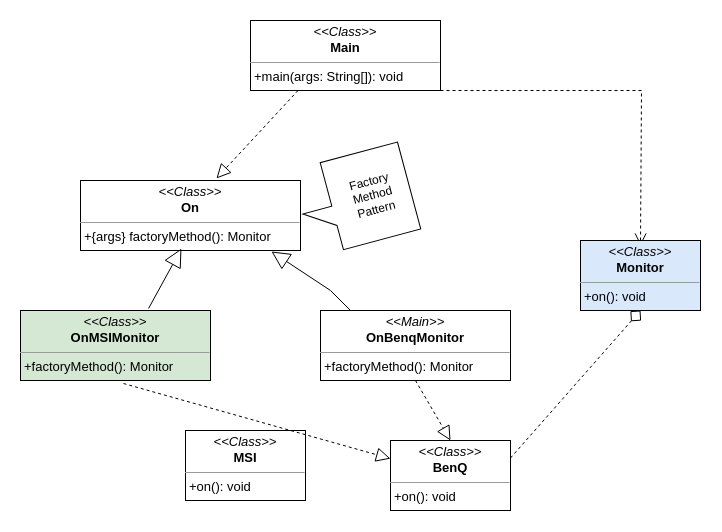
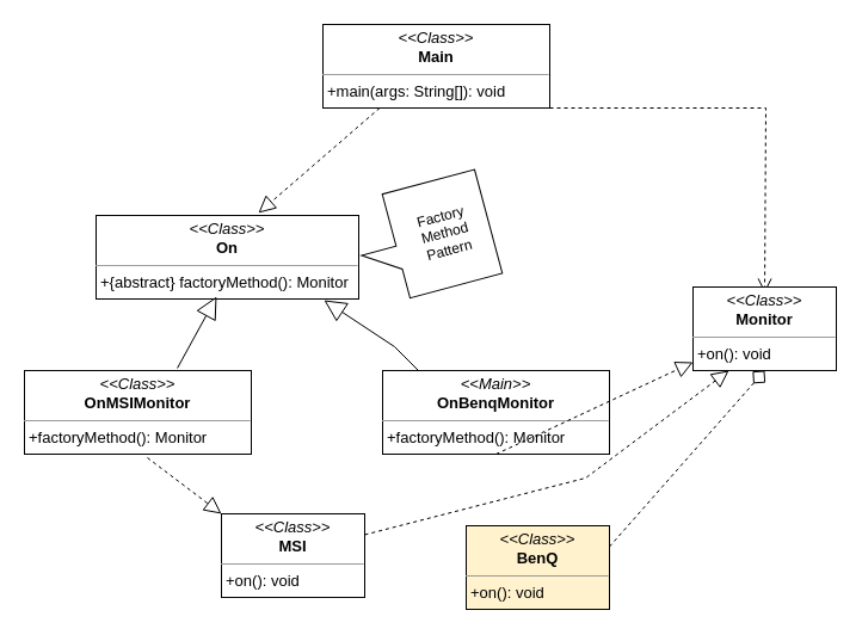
  <mxCell id="0" />
  <mxCell id="1" parent="0" />
  <mxCell id="2" style="edgeStyle=orthogonalEdgeStyle;rounded=0;html=1;dashed=1;labelBackgroundColor=none;startFill=0;endArrow=open;endFill=0;endSize=10;fontFamily=Verdana;fontSize=10;" parent="1" source="3" edge="1"><mxGeometry relative="1" as="geometry"><Array as="points"><mxPoint x="641" y="90" /></Array><mxPoint x="640" y="245" as="targetPoint" /></mxGeometry></mxCell>
- <mxCell id="3" value="&lt;p style=&quot;margin: 4px 0px 0px; text-align: center; font-size: 13px;&quot;&gt;&lt;font style=&quot;font-size: 13px;&quot;&gt;&lt;i style=&quot;&quot;&gt;&amp;lt;&amp;lt;Class&amp;gt;&amp;gt;&lt;/i&gt;&lt;br&gt;&lt;b style=&quot;&quot;&gt;Main&lt;/b&gt;&lt;/font&gt;&lt;/p&gt;&lt;hr style=&quot;font-size: 13px;&quot; size=&quot;1&quot;&gt;&lt;p style=&quot;margin: 0px 0px 0px 4px; font-size: 13px;&quot;&gt;&lt;font style=&quot;font-size: 13px;&quot;&gt;+main(args: String[]): void&lt;/font&gt;&lt;/p&gt;" style="verticalAlign=top;align=left;overflow=fill;fontSize=12;fontFamily=Helvetica;html=1;rounded=0;shadow=0;comic=0;labelBackgroundColor=none;strokeWidth=1" parent="1" vertex="1"><mxGeometry x="250" y="20" width="190" height="70" as="geometry" /></mxCell>
- <mxCell id="4" value="&lt;p style=&quot;margin: 4px 0px 0px; text-align: center; font-size: 13px;&quot;&gt;&lt;font style=&quot;font-size: 13px;&quot;&gt;&lt;i style=&quot;&quot;&gt;&amp;lt;&amp;lt;Class&amp;gt;&amp;gt;&lt;/i&gt;&lt;br&gt;&lt;b style=&quot;&quot;&gt;On&lt;/b&gt;&lt;/font&gt;&lt;/p&gt;&lt;hr style=&quot;font-size: 13px;&quot; size=&quot;1&quot;&gt;&lt;p style=&quot;margin: 0px 0px 0px 4px; font-size: 13px;&quot;&gt;&lt;font style=&quot;font-size: 13px;&quot;&gt;+{args} factoryMethod(): Monitor&lt;/font&gt;&lt;/p&gt;" style="verticalAlign=top;align=left;overflow=fill;fontSize=12;fontFamily=Helvetica;html=1;rounded=0;shadow=0;comic=0;labelBackgroundColor=none;strokeWidth=1" parent="1" vertex="1"><mxGeometry x="80" y="180" width="220" height="70" as="geometry" /></mxCell>
- <mxCell id="5" value="&lt;p style=&quot;margin: 4px 0px 0px; text-align: center;&quot;&gt;&lt;font style=&quot;&quot;&gt;&lt;i style=&quot;font-size: 13px;&quot;&gt;&amp;lt;&amp;lt;Class&amp;gt;&amp;gt;&lt;/i&gt;&lt;br&gt;&lt;span style=&quot;font-size: 13px;&quot;&gt;&lt;b&gt;OnMSIMonitor&lt;/b&gt;&lt;/span&gt;&lt;br&gt;&lt;/font&gt;&lt;/p&gt;&lt;hr style=&quot;font-size: 13px;&quot; size=&quot;1&quot;&gt;&lt;p style=&quot;margin: 0px 0px 0px 4px; font-size: 13px;&quot;&gt;&lt;font style=&quot;font-size: 13px;&quot;&gt;+factoryMethod(): Monitor&lt;/font&gt;&lt;/p&gt;" style="verticalAlign=top;align=left;overflow=fill;fontSize=12;fontFamily=Helvetica;html=1;rounded=0;shadow=0;comic=0;labelBackgroundColor=none;strokeWidth=1;fillColor=#d5e8d4;" parent="1" vertex="1"><mxGeometry x="20" y="310" width="190" height="70" as="geometry" /></mxCell>
+ <mxCell id="3" value="&lt;p style=&quot;margin: 4px 0px 0px; text-align: center; font-size: 13px;&quot;&gt;&lt;font style=&quot;font-size: 13px;&quot;&gt;&lt;i style=&quot;&quot;&gt;&amp;lt;&amp;lt;Class&amp;gt;&amp;gt;&lt;/i&gt;&lt;br&gt;&lt;b style=&quot;&quot;&gt;Main&lt;/b&gt;&lt;/font&gt;&lt;/p&gt;&lt;hr style=&quot;font-size: 13px;&quot; size=&quot;1&quot;&gt;&lt;p style=&quot;margin: 0px 0px 0px 4px; font-size: 13px;&quot;&gt;&lt;font style=&quot;font-size: 13px;&quot;&gt;+main(args: String[]): void&lt;/font&gt;&lt;/p&gt;" style="verticalAlign=top;align=left;overflow=fill;fontSize=12;fontFamily=Helvetica;html=1;rounded=0;shadow=0;comic=0;labelBackgroundColor=none;strokeWidth=1" parent="1" vertex="1"><mxGeometry x="270" y="20" width="190" height="70" as="geometry" /></mxCell>
+ <mxCell id="4" value="&lt;p style=&quot;margin: 4px 0px 0px; text-align: center; font-size: 13px;&quot;&gt;&lt;font style=&quot;font-size: 13px;&quot;&gt;&lt;i style=&quot;&quot;&gt;&amp;lt;&amp;lt;Class&amp;gt;&amp;gt;&lt;/i&gt;&lt;br&gt;&lt;b style=&quot;&quot;&gt;On&lt;/b&gt;&lt;/font&gt;&lt;/p&gt;&lt;hr style=&quot;font-size: 13px;&quot; size=&quot;1&quot;&gt;&lt;p style=&quot;margin: 0px 0px 0px 4px; font-size: 13px;&quot;&gt;&lt;font style=&quot;font-size: 13px;&quot;&gt;+{abstract} factoryMethod(): Monitor&lt;/font&gt;&lt;/p&gt;" style="verticalAlign=top;align=left;overflow=fill;fontSize=12;fontFamily=Helvetica;html=1;rounded=0;shadow=0;comic=0;labelBackgroundColor=none;strokeWidth=1" parent="1" vertex="1"><mxGeometry x="80" y="180" width="220" height="70" as="geometry" /></mxCell>
+ <mxCell id="5" value="&lt;p style=&quot;margin: 4px 0px 0px; text-align: center;&quot;&gt;&lt;font style=&quot;&quot;&gt;&lt;i style=&quot;font-size: 13px;&quot;&gt;&amp;lt;&amp;lt;Class&amp;gt;&amp;gt;&lt;/i&gt;&lt;br&gt;&lt;span style=&quot;font-size: 13px;&quot;&gt;&lt;b&gt;OnMSIMonitor&lt;/b&gt;&lt;/span&gt;&lt;br&gt;&lt;/font&gt;&lt;/p&gt;&lt;hr style=&quot;font-size: 13px;&quot; size=&quot;1&quot;&gt;&lt;p style=&quot;margin: 0px 0px 0px 4px; font-size: 13px;&quot;&gt;&lt;font style=&quot;font-size: 13px;&quot;&gt;+factoryMethod(): Monitor&lt;/font&gt;&lt;/p&gt;" style="verticalAlign=top;align=left;overflow=fill;fontSize=12;fontFamily=Helvetica;html=1;rounded=0;shadow=0;comic=0;labelBackgroundColor=none;strokeWidth=1" parent="1" vertex="1"><mxGeometry x="20" y="310" width="190" height="70" as="geometry" /></mxCell>
  <mxCell id="6" value="&lt;p style=&quot;margin: 4px 0px 0px; text-align: center; font-size: 13px;&quot;&gt;&lt;font style=&quot;font-size: 13px;&quot;&gt;&lt;i style=&quot;&quot;&gt;&amp;lt;&amp;lt;Class&amp;gt;&amp;gt;&lt;/i&gt;&lt;br&gt;&lt;b&gt;MSI&lt;/b&gt;&lt;/font&gt;&lt;/p&gt;&lt;hr style=&quot;font-size: 13px;&quot; size=&quot;1&quot;&gt;&lt;p style=&quot;margin: 0px 0px 0px 4px; font-size: 13px;&quot;&gt;&lt;font style=&quot;font-size: 13px;&quot;&gt;+on(): void&lt;/font&gt;&lt;/p&gt;" style="verticalAlign=top;align=left;overflow=fill;fontSize=12;fontFamily=Helvetica;html=1;rounded=0;shadow=0;comic=0;labelBackgroundColor=none;strokeWidth=1" parent="1" vertex="1"><mxGeometry x="185" y="430" width="120" height="70" as="geometry" /></mxCell>
- <mxCell id="7" value="&lt;p style=&quot;margin: 4px 0px 0px; text-align: center; font-size: 13px;&quot;&gt;&lt;font style=&quot;font-size: 13px;&quot;&gt;&lt;i style=&quot;&quot;&gt;&amp;lt;&amp;lt;Class&amp;gt;&amp;gt;&lt;/i&gt;&lt;br&gt;&lt;b style=&quot;&quot;&gt;BenQ&lt;/b&gt;&lt;/font&gt;&lt;/p&gt;&lt;hr style=&quot;font-size: 13px;&quot; size=&quot;1&quot;&gt;&lt;p style=&quot;margin: 0px 0px 0px 4px; font-size: 13px;&quot;&gt;&lt;font style=&quot;font-size: 13px;&quot;&gt;+on(): void&lt;/font&gt;&lt;/p&gt;" style="verticalAlign=top;align=left;overflow=fill;fontSize=12;fontFamily=Helvetica;html=1;rounded=0;shadow=0;comic=0;labelBackgroundColor=none;strokeWidth=1" parent="1" vertex="1"><mxGeometry x="390" y="440" width="120" height="70" as="geometry" /></mxCell>
- <mxCell id="8" value="&lt;p style=&quot;margin: 4px 0px 0px; text-align: center; font-size: 13px;&quot;&gt;&lt;font style=&quot;font-size: 13px;&quot;&gt;&lt;i style=&quot;&quot;&gt;&amp;lt;&amp;lt;Class&amp;gt;&amp;gt;&lt;/i&gt;&lt;br&gt;&lt;b style=&quot;&quot;&gt;Monitor&lt;/b&gt;&lt;/font&gt;&lt;/p&gt;&lt;hr style=&quot;font-size: 13px;&quot; size=&quot;1&quot;&gt;&lt;p style=&quot;margin: 0px 0px 0px 4px; font-size: 13px;&quot;&gt;&lt;font style=&quot;font-size: 13px;&quot;&gt;+on(): void&lt;/font&gt;&lt;/p&gt;" style="verticalAlign=top;align=left;overflow=fill;fontSize=12;fontFamily=Helvetica;html=1;rounded=0;shadow=0;comic=0;labelBackgroundColor=none;strokeWidth=1;fillColor=#dae8fc;" parent="1" vertex="1"><mxGeometry x="580" y="240" width="120" height="70" as="geometry" /></mxCell>
+ <mxCell id="7" value="&lt;p style=&quot;margin: 4px 0px 0px; text-align: center; font-size: 13px;&quot;&gt;&lt;font style=&quot;font-size: 13px;&quot;&gt;&lt;i style=&quot;&quot;&gt;&amp;lt;&amp;lt;Class&amp;gt;&amp;gt;&lt;/i&gt;&lt;br&gt;&lt;b style=&quot;&quot;&gt;BenQ&lt;/b&gt;&lt;/font&gt;&lt;/p&gt;&lt;hr style=&quot;font-size: 13px;&quot; size=&quot;1&quot;&gt;&lt;p style=&quot;margin: 0px 0px 0px 4px; font-size: 13px;&quot;&gt;&lt;font style=&quot;font-size: 13px;&quot;&gt;+on(): void&lt;/font&gt;&lt;/p&gt;" style="verticalAlign=top;align=left;overflow=fill;fontSize=12;fontFamily=Helvetica;html=1;rounded=0;shadow=0;comic=0;labelBackgroundColor=none;strokeWidth=1;fillColor=#fff2cc;" parent="1" vertex="1"><mxGeometry x="390" y="440" width="120" height="70" as="geometry" /></mxCell>
+ <mxCell id="8" value="&lt;p style=&quot;margin: 4px 0px 0px; text-align: center; font-size: 13px;&quot;&gt;&lt;font style=&quot;font-size: 13px;&quot;&gt;&lt;i style=&quot;&quot;&gt;&amp;lt;&amp;lt;Class&amp;gt;&amp;gt;&lt;/i&gt;&lt;br&gt;&lt;b style=&quot;&quot;&gt;Monitor&lt;/b&gt;&lt;/font&gt;&lt;/p&gt;&lt;hr style=&quot;font-size: 13px;&quot; size=&quot;1&quot;&gt;&lt;p style=&quot;margin: 0px 0px 0px 4px; font-size: 13px;&quot;&gt;&lt;font style=&quot;font-size: 13px;&quot;&gt;+on(): void&lt;/font&gt;&lt;/p&gt;" style="verticalAlign=top;align=left;overflow=fill;fontSize=12;fontFamily=Helvetica;html=1;rounded=0;shadow=0;comic=0;labelBackgroundColor=none;strokeWidth=1" parent="1" vertex="1"><mxGeometry x="580" y="240" width="120" height="70" as="geometry" /></mxCell>
  <mxCell id="9" value="&lt;p style=&quot;margin: 4px 0px 0px; text-align: center; font-size: 13px;&quot;&gt;&lt;font style=&quot;font-size: 13px;&quot;&gt;&lt;i style=&quot;&quot;&gt;&amp;lt;&amp;lt;Main&amp;gt;&amp;gt;&lt;/i&gt;&lt;br&gt;&lt;b style=&quot;&quot;&gt;OnBenqMonitor&lt;/b&gt;&lt;/font&gt;&lt;/p&gt;&lt;hr style=&quot;font-size: 13px;&quot; size=&quot;1&quot;&gt;&lt;p style=&quot;margin: 0px 0px 0px 4px; font-size: 13px;&quot;&gt;&lt;font style=&quot;font-size: 13px;&quot;&gt;+factoryMethod(): Monitor&lt;/font&gt;&lt;/p&gt;" style="verticalAlign=top;align=left;overflow=fill;fontSize=12;fontFamily=Helvetica;html=1;rounded=0;shadow=0;comic=0;labelBackgroundColor=none;strokeWidth=1" parent="1" vertex="1"><mxGeometry x="320" y="310" width="190" height="70" as="geometry" /></mxCell>
  <mxCell id="10" value="" style="endArrow=block;dashed=1;endFill=0;endSize=12;html=1;rounded=0;exitX=0.25;exitY=1;exitDx=0;exitDy=0;entryX=0.618;entryY=-0.029;entryDx=0;entryDy=0;entryPerimeter=0;" parent="1" source="3" target="4" edge="1"><mxGeometry width="160" relative="1" as="geometry"><mxPoint x="260" y="340" as="sourcePoint" /><mxPoint x="420" y="340" as="targetPoint" /></mxGeometry></mxCell>
  <mxCell id="11" value="" style="endArrow=block;endSize=16;endFill=0;html=1;rounded=0;exitX=0.674;exitY=-0.029;exitDx=0;exitDy=0;exitPerimeter=0;entryX=0.459;entryY=0.971;entryDx=0;entryDy=0;entryPerimeter=0;" parent="1" source="5" target="4" edge="1"><mxGeometry x="0.574" y="-98" width="160" relative="1" as="geometry"><mxPoint x="260" y="340" as="sourcePoint" /><mxPoint x="420" y="340" as="targetPoint" /><Array as="points" /><mxPoint as="offset" /></mxGeometry></mxCell>
  <mxCell id="12" value="" style="endArrow=block;endSize=16;endFill=0;html=1;rounded=0;exitX=0.674;exitY=-0.029;exitDx=0;exitDy=0;exitPerimeter=0;entryX=0.868;entryY=1.014;entryDx=0;entryDy=0;entryPerimeter=0;" parent="1" target="4" edge="1"><mxGeometry x="0.574" y="-98" width="160" relative="1" as="geometry"><mxPoint x="350" y="310" as="sourcePoint" /><mxPoint x="383" y="250" as="targetPoint" /><Array as="points"><mxPoint x="330" y="290" /></Array><mxPoint as="offset" /></mxGeometry></mxCell>
- <mxCell id="13" value="" style="endArrow=block;dashed=1;endFill=0;endSize=12;html=1;rounded=0;exitX=0.542;exitY=1.043;exitDx=0;exitDy=0;exitPerimeter=0;" parent="1" source="5" target="7" edge="1"><mxGeometry width="160" relative="1" as="geometry"><mxPoint x="300" y="342" as="sourcePoint" /><mxPoint x="218" y="430" as="targetPoint" /></mxGeometry></mxCell>
- <mxCell id="14" value="" style="endArrow=block;dashed=1;endFill=0;endSize=12;html=1;rounded=0;exitX=0.5;exitY=1;exitDx=0;exitDy=0;entryX=0.5;entryY=0;entryDx=0;entryDy=0;" parent="1" source="9" target="7" edge="1"><mxGeometry width="160" relative="1" as="geometry"><mxPoint x="318" y="110" as="sourcePoint" /><mxPoint x="236" y="198" as="targetPoint" /></mxGeometry></mxCell>
+ <mxCell id="13" value="" style="endArrow=block;dashed=1;endFill=0;endSize=12;html=1;rounded=0;exitX=0.542;exitY=1.043;exitDx=0;exitDy=0;entryX=0;entryY=0;entryDx=0;entryDy=0;exitPerimeter=0;" parent="1" source="5" target="6" edge="1"><mxGeometry width="160" relative="1" as="geometry"><mxPoint x="300" y="342" as="sourcePoint" /><mxPoint x="218" y="430" as="targetPoint" /></mxGeometry></mxCell>
+ <mxCell id="14" value="" style="endArrow=block;dashed=1;endFill=0;endSize=12;html=1;rounded=0;exitX=0.5;exitY=1;exitDx=0;exitDy=0;" parent="1" source="9" target="8" edge="1"><mxGeometry width="160" relative="1" as="geometry"><mxPoint x="318" y="110" as="sourcePoint" /><mxPoint x="236" y="198" as="targetPoint" /></mxGeometry></mxCell>
+ <mxCell id="15" value="" style="endArrow=block;dashed=1;endFill=0;endSize=12;html=1;rounded=0;exitX=1;exitY=0.25;exitDx=0;exitDy=0;entryX=0.25;entryY=1;entryDx=0;entryDy=0;" parent="1" source="6" target="8" edge="1"><mxGeometry width="160" relative="1" as="geometry"><mxPoint x="328" y="120" as="sourcePoint" /><mxPoint x="246" y="208" as="targetPoint" /><Array as="points"><mxPoint x="490" y="400" /></Array></mxGeometry></mxCell>
  <mxCell id="16" value="" style="endArrow=diamond;dashed=1;endFill=0;endSize=12;html=1;rounded=0;exitX=1;exitY=0.25;exitDx=0;exitDy=0;entryX=0.5;entryY=1;entryDx=0;entryDy=0;" parent="1" source="7" target="8" edge="1"><mxGeometry width="160" relative="1" as="geometry"><mxPoint x="338" y="130" as="sourcePoint" /><mxPoint x="256" y="218" as="targetPoint" /></mxGeometry></mxCell>
  <mxCell id="17" value="" style="shape=callout;whiteSpace=wrap;html=1;perimeter=calloutPerimeter;rotation=75;" parent="1" vertex="1"><mxGeometry x="310.47" y="144.2" width="90" height="110" as="geometry" /></mxCell>
  <mxCell id="18" value="Factory Method Pattern" style="text;html=1;align=center;verticalAlign=middle;whiteSpace=wrap;rounded=0;rotation=-15;" parent="1" vertex="1"><mxGeometry x="340" y="170" width="65" height="50" as="geometry" /></mxCell>
